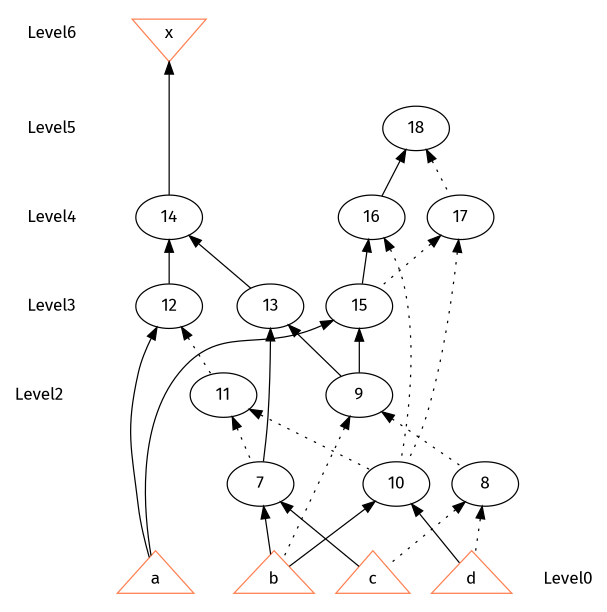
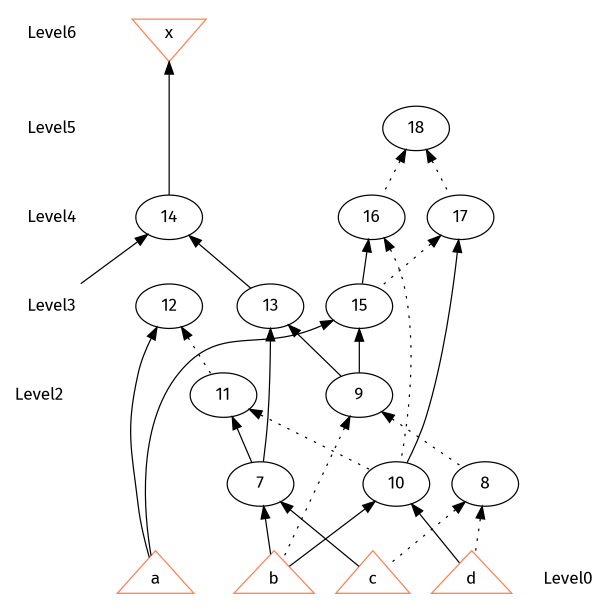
  digraph {
    fontname="Fira Sans"
    node [fontname="Fira Sans" shape=ellipse]
    edge [dir=back fontname="Fira Sans" style=solid]
    Level6 [shape=plaintext]
    Level5 [shape=plaintext]
    Level4 [shape=plaintext]
    Level3 [shape=plaintext]
    Level2 [shape=plaintext]
    Level0 [shape=plaintext]
    n7 [color=coral fillcolor=coral label=x shape=invtriangle]
    n8 [label="18\n"]
    n9 [label="14\n"]
    n10 [label="16\n"]
    n11 [label="17\n"]
    n12 [label="12\n"]
    n13 [label="13\n"]
    n14 [label="15\n"]
    n15 [label="9\n"]
    n16 [label="11\n"]
    n17 [label="7\n"]
    n18 [label="8\n"]
    n19 [label="10\n"]
    n20 [color=coral fillcolor=coral label=a shape=triangle]
    n21 [color=coral fillcolor=coral label=b shape=triangle]
    n22 [color=coral fillcolor=coral label=c shape=triangle]
    n23 [color=coral fillcolor=coral label=d shape=triangle]
    subgraph sub_1 {
      Level6
      Level5
      Level4
      Level3
      Level2
      Level0
    }
    subgraph sub_2 {
      rank=same
      Level6
      n7
    }
    subgraph sub_3 {
      rank=same
      Level5
      n8
    }
    subgraph sub_4 {
      rank=same
      Level4
      n9
      n10
      n11
    }
    subgraph sub_5 {
      rank=same
      Level3
      n12
      n13
      n14
    }
    subgraph sub_6 {
      rank=same
      Level2
      n15
      n16
    }
    subgraph sub_7 {
      rank=same
      n17
      n18
      n19
    }
    subgraph sub_8 {
      rank=same
      Level0
      n20
      n21
      n22
      n23
    }
    Level6 -> Level5 [style=invis]
    Level5 -> Level4 [style=invis]
    Level4 -> Level3 [style=invis]
    Level3 -> Level2 [style=invis]
    n7 -> n9
-   n8 -> n10
+   n8 -> n10 [style=dotted]
    n8 -> n11 [style=dotted]
-   n9 -> n12
+   n9 -> Level3
    n9 -> n13
    n10 -> n14
    n10 -> n19 [style=dotted]
    n11 -> n14 [style=dotted]
-   n11 -> n19 [style=dotted]
+   n11 -> n19
    n12 -> n16 [style=dotted]
    n12 -> n20
    n13 -> n15
    n13 -> n17
    n14 -> n15
    n14 -> n20
    n15 -> n18 [style=dotted]
    n15 -> n21 [style=dotted]
-   n16 -> n17 [style=dotted]
+   n16 -> n17
    n16 -> n19 [style=dotted]
    n17 -> n21
    n17 -> n22
    n18 -> n22 [style=dotted]
    n18 -> n23 [style=dotted]
    n19 -> n21
    n19 -> n23
    n20 -> n21 [style=invis]
    n21 -> n22 [style=invis]
    n22 -> n23 [style=invis]
  }
